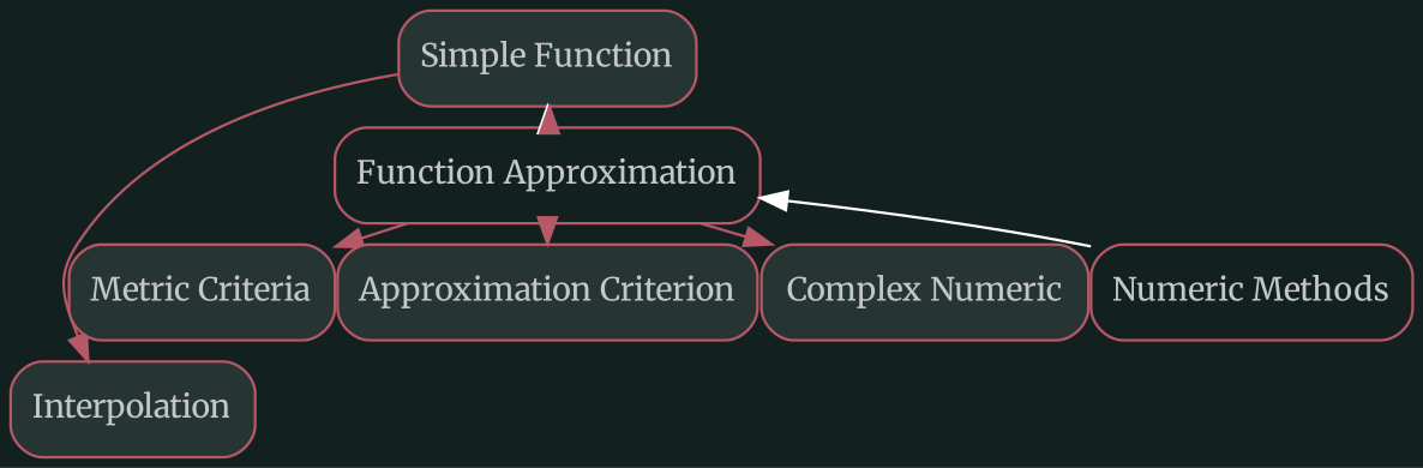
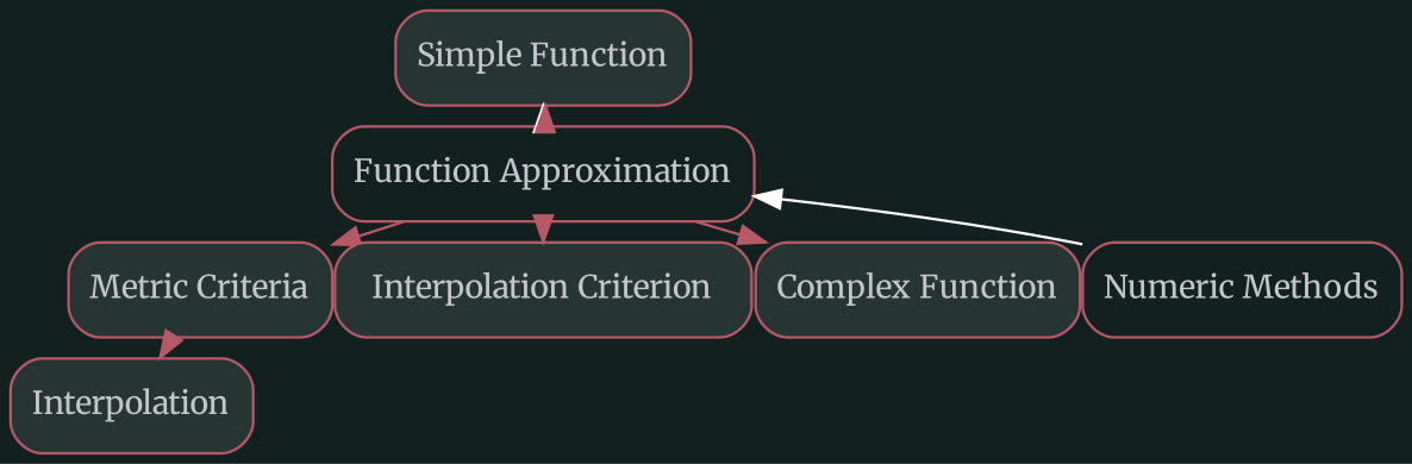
  digraph {
    bgcolor="#132020"
    fontname=Merriweather
    nodesep=0
    rankdir=TB
    ranksep=0
    node [color="#b75867" fillcolor="#273434" fontcolor="#c4c7c7" fontname=Merriweather fontsize="12px" labelfontname=sans shape=rectangle style="rounded,filled"]
    edge [color="#b75867" fontname=Merriweather]
    n1 [label="Simple Function"]
    n2 [label=Interpolation]
    n3 [fillcolor="#FFFFFF" label="Function Approximation" style=rounded]
    n4 [label="Metric Criteria"]
-   n5 [label="Approximation Criterion"]
-   n6 [label="Complex Numeric"]
+   n5 [label="Interpolation Criterion"]
+   n6 [label="Complex Function"]
    n7 [fillcolor="#FFFFFF" label="Numeric Methods" style=rounded]
    subgraph sub_1 {
      n1
      n2
    }
    subgraph sub_2 {
      n1
      n3
      n4
      n5
      n6
    }
    subgraph sub_3 {
      n3
      n7
    }
    subgraph sub_4 {
      n1
      n3
    }
    subgraph sub_5 {
    }
    subgraph sub_6 {
    }
-   n1 -> n2
+   n4 -> n2
    n1 -> n3 [color="#FFFFFF" dir=back]
    n3 -> n1
    n3 -> n4
    n3 -> n5
    n3 -> n6
    n3 -> n7 [color="#FFFFFF" dir=back]
  }
